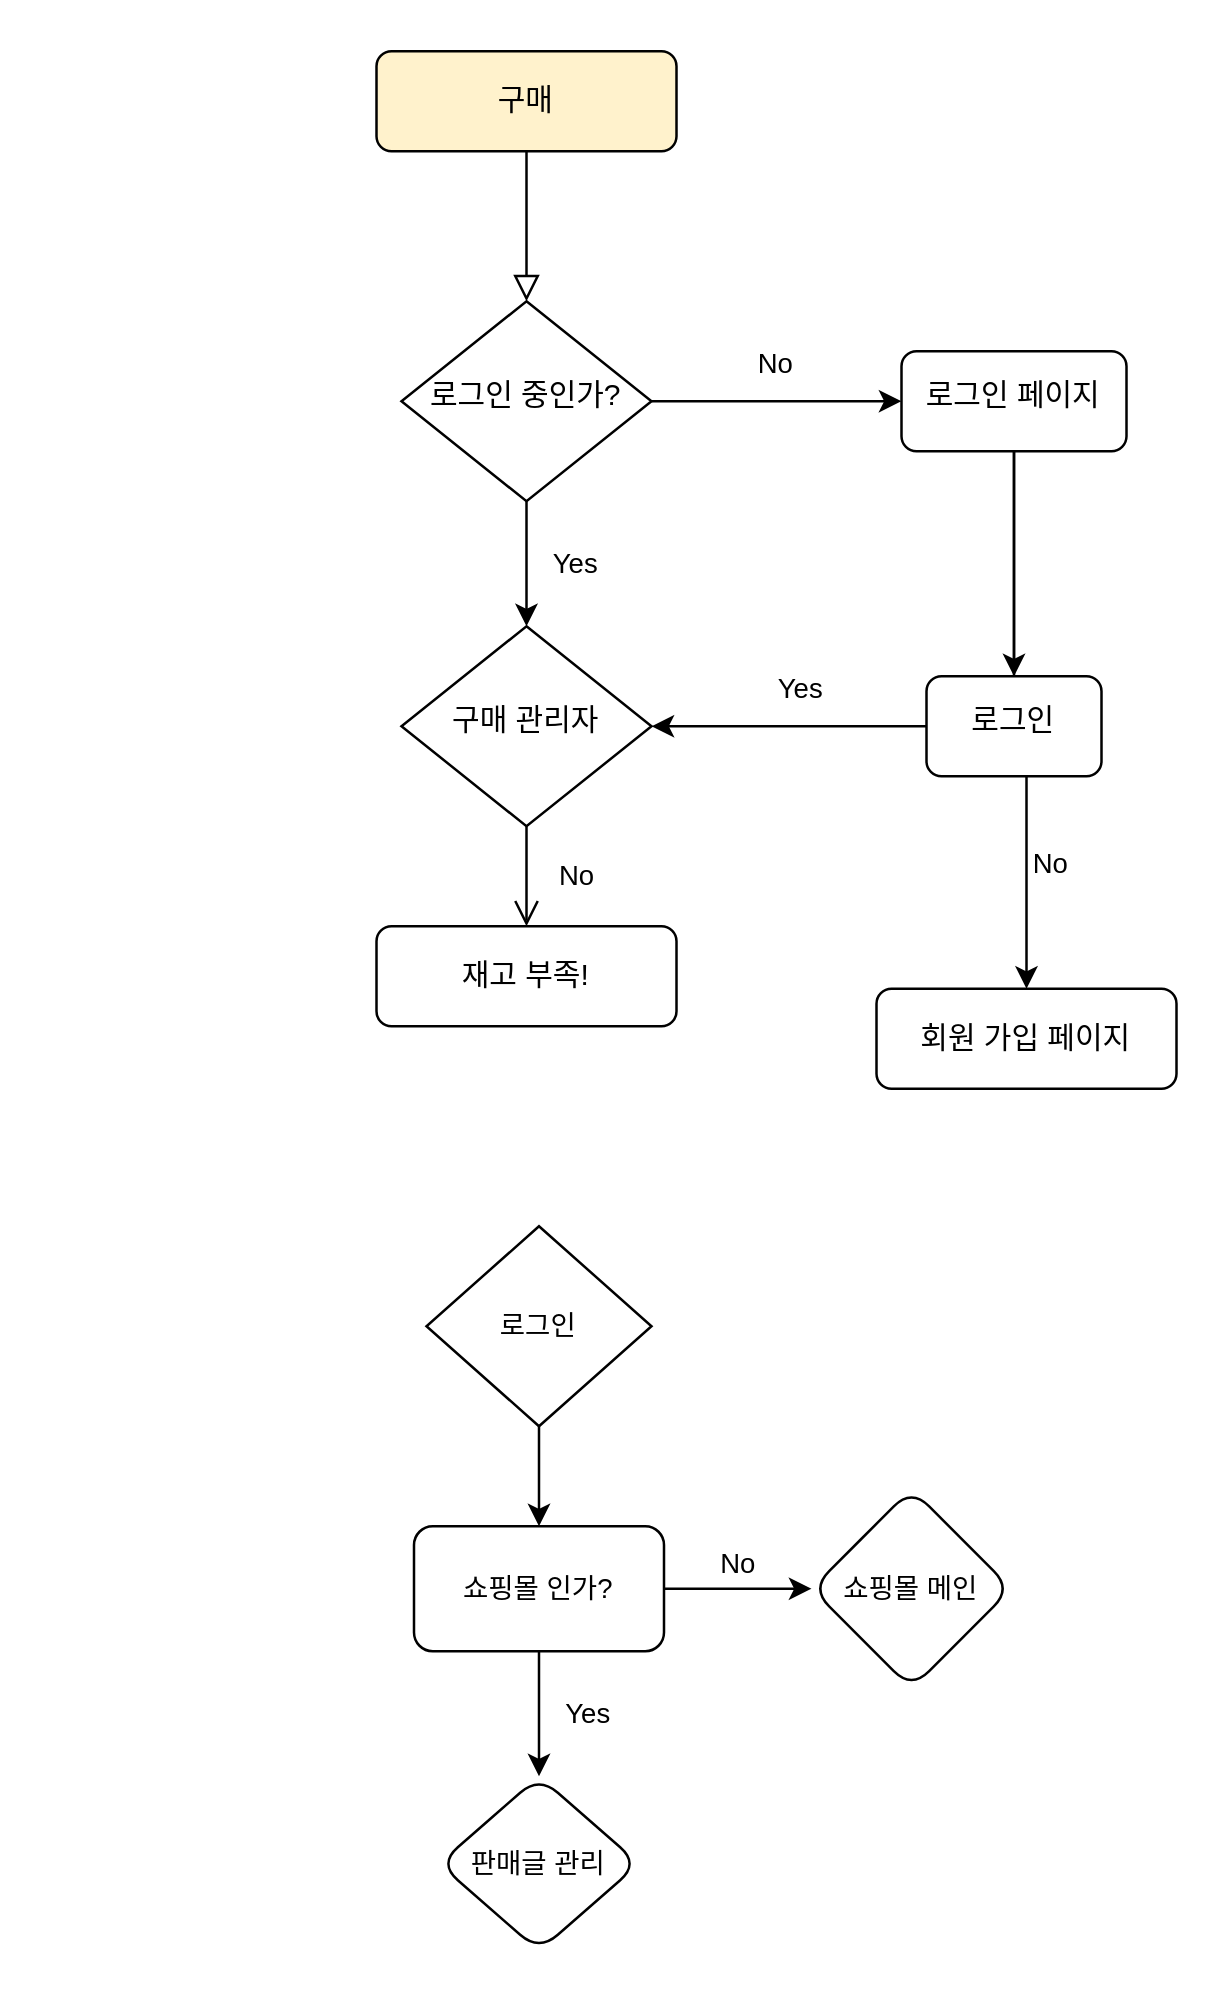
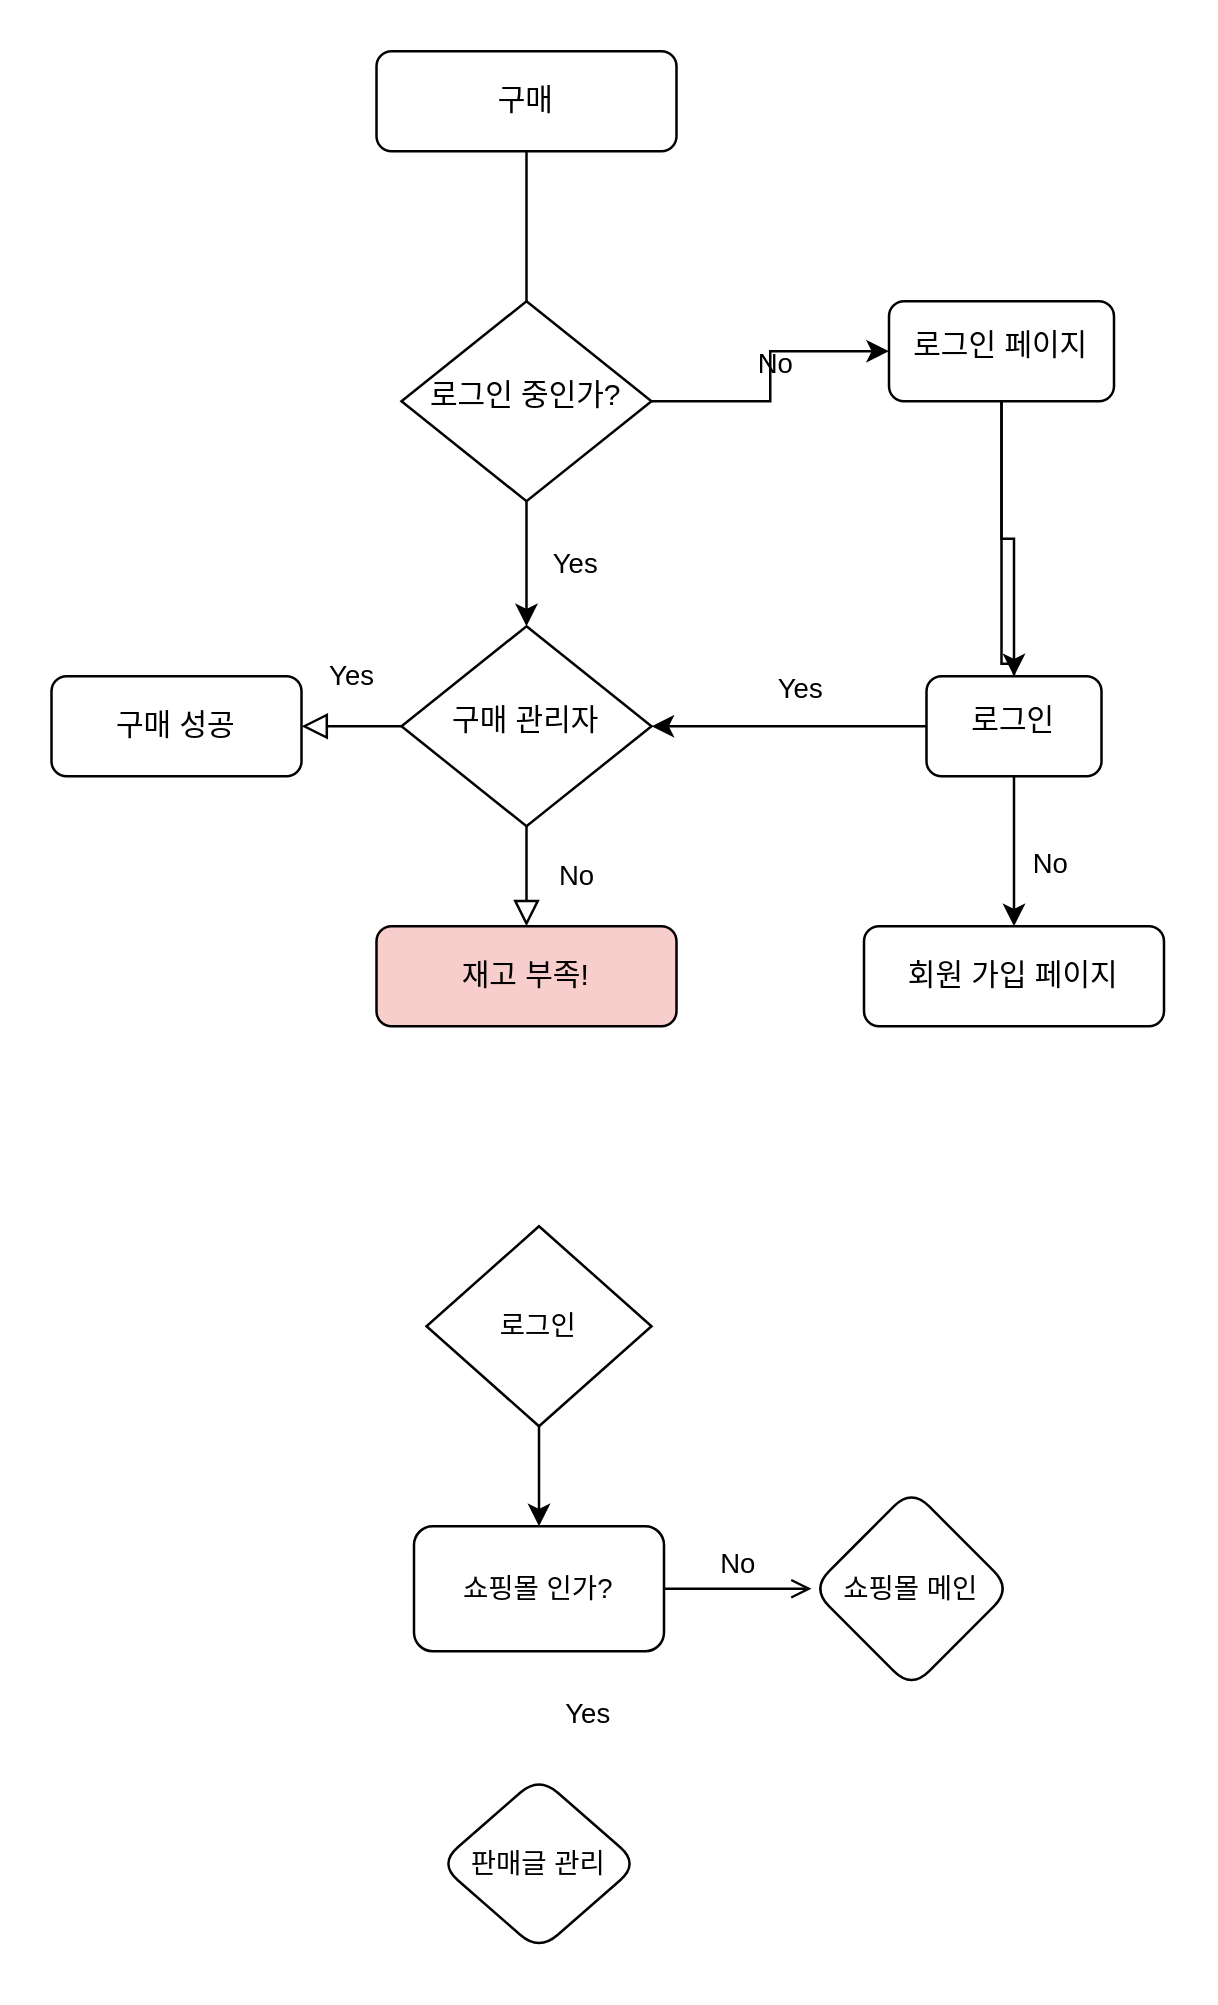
  <mxCell id="0" />
  <mxCell id="1" parent="0" />
- <mxCell id="2" value="" style="rounded=0;html=1;jettySize=auto;orthogonalLoop=1;fontSize=11;endArrow=block;endFill=0;endSize=8;strokeWidth=1;shadow=0;labelBackgroundColor=none;edgeStyle=orthogonalEdgeStyle;entryX=0.5;entryY=0;entryDx=0;entryDy=0;" parent="1" source="3" target="12" edge="1"><mxGeometry relative="1" as="geometry"><mxPoint x="210" y="80" as="targetPoint" /><Array as="points" /></mxGeometry></mxCell>
- <mxCell id="3" value="구매" style="rounded=1;whiteSpace=wrap;html=1;fontSize=12;glass=0;strokeWidth=1;shadow=0;fillColor=#fff2cc;" parent="1" vertex="1"><mxGeometry x="150" y="20" width="120" height="40" as="geometry" /></mxCell>
- <mxCell id="4" value="회원 가입 페이지" style="rounded=1;whiteSpace=wrap;html=1;fontSize=12;glass=0;strokeWidth=1;shadow=0;" parent="1" vertex="1"><mxGeometry x="350" y="395" width="120" height="40" as="geometry" /></mxCell>
- <mxCell id="5" value="No" style="rounded=0;html=1;jettySize=auto;orthogonalLoop=1;fontSize=11;endArrow=open;endFill=0;endSize=8;strokeWidth=1;shadow=0;labelBackgroundColor=none;edgeStyle=orthogonalEdgeStyle;" parent="1" source="7" target="8" edge="1"><mxGeometry y="20" relative="1" as="geometry"><mxPoint as="offset" /></mxGeometry></mxCell>
+ <mxCell id="2" value="" style="rounded=0;html=1;jettySize=auto;orthogonalLoop=1;fontSize=11;endArrow=none;endFill=0;endSize=8;strokeWidth=1;shadow=0;labelBackgroundColor=none;edgeStyle=orthogonalEdgeStyle;entryX=0.5;entryY=0;entryDx=0;entryDy=0;" parent="1" source="3" target="12" edge="1"><mxGeometry relative="1" as="geometry"><mxPoint x="210" y="80" as="targetPoint" /><Array as="points" /></mxGeometry></mxCell>
+ <mxCell id="3" value="구매" style="rounded=1;whiteSpace=wrap;html=1;fontSize=12;glass=0;strokeWidth=1;shadow=0;" parent="1" vertex="1"><mxGeometry x="150" y="20" width="120" height="40" as="geometry" /></mxCell>
+ <mxCell id="4" value="회원 가입 페이지" style="rounded=1;whiteSpace=wrap;html=1;fontSize=12;glass=0;strokeWidth=1;shadow=0;" parent="1" vertex="1"><mxGeometry x="345" y="370" width="120" height="40" as="geometry" /></mxCell>
+ <mxCell id="5" value="No" style="rounded=0;html=1;jettySize=auto;orthogonalLoop=1;fontSize=11;endArrow=block;endFill=0;endSize=8;strokeWidth=1;shadow=0;labelBackgroundColor=none;edgeStyle=orthogonalEdgeStyle;" parent="1" source="7" target="8" edge="1"><mxGeometry y="20" relative="1" as="geometry"><mxPoint as="offset" /></mxGeometry></mxCell>
+ <mxCell id="6" value="Yes" style="edgeStyle=orthogonalEdgeStyle;rounded=0;html=1;jettySize=auto;orthogonalLoop=1;fontSize=11;endArrow=block;endFill=0;endSize=8;strokeWidth=1;shadow=0;labelBackgroundColor=none;" parent="1" source="7" target="9" edge="1"><mxGeometry y="-20" relative="1" as="geometry"><mxPoint as="offset" /></mxGeometry></mxCell>
  <mxCell id="7" value="구매 관리자" style="rhombus;whiteSpace=wrap;html=1;shadow=0;fontFamily=Helvetica;fontSize=12;align=center;strokeWidth=1;spacing=6;spacingTop=-4;" parent="1" vertex="1"><mxGeometry x="160" y="250" width="100" height="80" as="geometry" /></mxCell>
- <mxCell id="8" value="재고 부족!" style="rounded=1;whiteSpace=wrap;html=1;fontSize=12;glass=0;strokeWidth=1;shadow=0;" parent="1" vertex="1"><mxGeometry x="150" y="370" width="120" height="40" as="geometry" /></mxCell>
+ <mxCell id="8" value="재고 부족!" style="rounded=1;whiteSpace=wrap;html=1;fontSize=12;glass=0;strokeWidth=1;shadow=0;fillColor=#f8cecc;" parent="1" vertex="1"><mxGeometry x="150" y="370" width="120" height="40" as="geometry" /></mxCell>
+ <mxCell id="9" value="구매 성공" style="rounded=1;whiteSpace=wrap;html=1;fontSize=12;glass=0;strokeWidth=1;shadow=0;" parent="1" vertex="1"><mxGeometry x="20" y="270" width="100" height="40" as="geometry" /></mxCell>
  <mxCell id="10" value="" style="edgeStyle=orthogonalEdgeStyle;rounded=0;orthogonalLoop=1;jettySize=auto;html=1;" edge="1" parent="1" source="12" target="15"><mxGeometry relative="1" as="geometry" /></mxCell>
  <mxCell id="11" value="" style="edgeStyle=orthogonalEdgeStyle;rounded=0;orthogonalLoop=1;jettySize=auto;html=1;fontSize=11;" edge="1" parent="1" source="12" target="7"><mxGeometry relative="1" as="geometry" /></mxCell>
  <mxCell id="12" value="로그인 중인가?" style="rhombus;whiteSpace=wrap;html=1;shadow=0;fontFamily=Helvetica;fontSize=12;align=center;strokeWidth=1;spacing=6;spacingTop=-4;" vertex="1" parent="1"><mxGeometry x="160" y="120" width="100" height="80" as="geometry" /></mxCell>
  <mxCell id="13" value="" style="edgeStyle=orthogonalEdgeStyle;rounded=0;orthogonalLoop=1;jettySize=auto;html=1;fontSize=11;" edge="1" parent="1" source="15" target="4"><mxGeometry relative="1" as="geometry" /></mxCell>
  <mxCell id="14" value="" style="edgeStyle=orthogonalEdgeStyle;rounded=0;orthogonalLoop=1;jettySize=auto;html=1;fontSize=11;" edge="1" parent="1" source="15" target="19"><mxGeometry relative="1" as="geometry" /></mxCell>
- <mxCell id="15" value="로그인 페이지" style="rounded=1;whiteSpace=wrap;html=1;shadow=0;strokeWidth=1;spacing=6;spacingTop=-4;" vertex="1" parent="1"><mxGeometry x="360" y="140" width="90" height="40" as="geometry" /></mxCell>
+ <mxCell id="15" value="로그인 페이지" style="rounded=1;whiteSpace=wrap;html=1;shadow=0;strokeWidth=1;spacing=6;spacingTop=-4;" vertex="1" parent="1"><mxGeometry x="355" y="120" width="90" height="40" as="geometry" /></mxCell>
  <mxCell id="16" value="No" style="text;html=1;strokeColor=none;fillColor=none;align=center;verticalAlign=middle;whiteSpace=wrap;rounded=0;fontSize=11;" vertex="1" parent="1"><mxGeometry x="280" y="130" width="60" height="30" as="geometry" /></mxCell>
  <mxCell id="17" value="Yes" style="text;html=1;strokeColor=none;fillColor=none;align=center;verticalAlign=middle;whiteSpace=wrap;rounded=0;fontSize=11;" vertex="1" parent="1"><mxGeometry x="200" y="210" width="60" height="30" as="geometry" /></mxCell>
  <mxCell id="18" style="edgeStyle=orthogonalEdgeStyle;rounded=0;orthogonalLoop=1;jettySize=auto;html=1;entryX=1;entryY=0.5;entryDx=0;entryDy=0;fontSize=11;" edge="1" parent="1" source="19" target="7"><mxGeometry relative="1" as="geometry" /></mxCell>
  <mxCell id="19" value="로그인" style="rounded=1;whiteSpace=wrap;html=1;shadow=0;strokeWidth=1;spacing=6;spacingTop=-4;" vertex="1" parent="1"><mxGeometry x="370" y="270" width="70" height="40" as="geometry" /></mxCell>
  <mxCell id="20" value="No" style="text;html=1;strokeColor=none;fillColor=none;align=center;verticalAlign=middle;whiteSpace=wrap;rounded=0;fontSize=11;" vertex="1" parent="1"><mxGeometry x="390" y="330" width="60" height="30" as="geometry" /></mxCell>
  <mxCell id="21" value="Yes" style="text;html=1;strokeColor=none;fillColor=none;align=center;verticalAlign=middle;whiteSpace=wrap;rounded=0;fontSize=11;" vertex="1" parent="1"><mxGeometry x="290" y="260" width="60" height="30" as="geometry" /></mxCell>
  <mxCell id="22" value="" style="edgeStyle=orthogonalEdgeStyle;rounded=0;orthogonalLoop=1;jettySize=auto;html=1;fontSize=11;" edge="1" parent="1" source="23" target="26"><mxGeometry relative="1" as="geometry" /></mxCell>
  <mxCell id="23" value="로그인" style="rhombus;whiteSpace=wrap;html=1;fontSize=11;" vertex="1" parent="1"><mxGeometry x="170" y="490" width="90" height="80" as="geometry" /></mxCell>
- <mxCell id="24" value="" style="edgeStyle=orthogonalEdgeStyle;rounded=0;orthogonalLoop=1;jettySize=auto;html=1;fontSize=11;" edge="1" parent="1" source="26" target="27"><mxGeometry relative="1" as="geometry" /></mxCell>
- <mxCell id="25" value="" style="edgeStyle=orthogonalEdgeStyle;rounded=0;orthogonalLoop=1;jettySize=auto;html=1;fontSize=11;" edge="1" parent="1" source="26" target="28"><mxGeometry relative="1" as="geometry" /></mxCell>
+ <mxCell id="25" value="" style="edgeStyle=orthogonalEdgeStyle;rounded=0;orthogonalLoop=1;jettySize=auto;html=1;fontSize=11;endArrow=open;" edge="1" parent="1" source="26" target="28"><mxGeometry relative="1" as="geometry" /></mxCell>
  <mxCell id="26" value="쇼핑몰 인가?" style="rounded=1;whiteSpace=wrap;html=1;fontSize=11;" vertex="1" parent="1"><mxGeometry x="165" y="610" width="100" height="50" as="geometry" /></mxCell>
  <mxCell id="27" value="판매글 관리" style="rhombus;whiteSpace=wrap;html=1;fontSize=11;rounded=1;" vertex="1" parent="1"><mxGeometry x="175" y="710" width="80" height="70" as="geometry" /></mxCell>
  <mxCell id="28" value="쇼핑몰 메인" style="rhombus;whiteSpace=wrap;html=1;fontSize=11;rounded=1;" vertex="1" parent="1"><mxGeometry x="324" y="595" width="80" height="80" as="geometry" /></mxCell>
  <mxCell id="29" value="No" style="text;html=1;strokeColor=none;fillColor=none;align=center;verticalAlign=middle;whiteSpace=wrap;rounded=0;fontSize=11;" vertex="1" parent="1"><mxGeometry x="265" y="610" width="60" height="30" as="geometry" /></mxCell>
  <mxCell id="30" value="Yes" style="text;html=1;strokeColor=none;fillColor=none;align=center;verticalAlign=middle;whiteSpace=wrap;rounded=0;fontSize=11;" vertex="1" parent="1"><mxGeometry x="205" y="670" width="60" height="30" as="geometry" /></mxCell>
